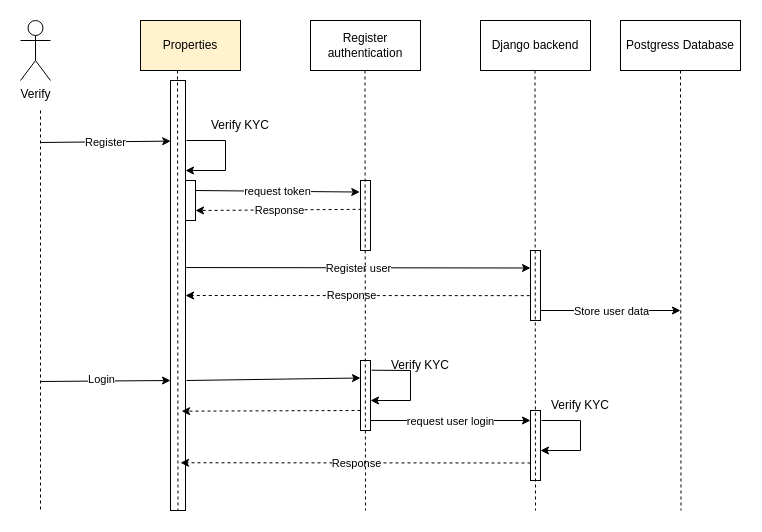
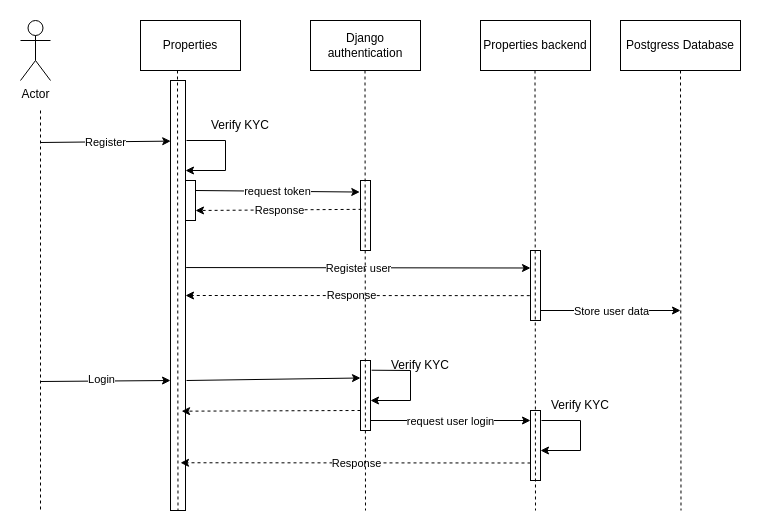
  <mxCell id="0" />
  <mxCell id="1" parent="0" />
- <mxCell id="2" value="Verify" style="shape=umlActor;verticalLabelPosition=bottom;verticalAlign=top;html=1;outlineConnect=0;" parent="1" vertex="1"><mxGeometry x="20" y="20" width="30" height="60" as="geometry" /></mxCell>
- <mxCell id="3" value="Properties" style="rounded=0;whiteSpace=wrap;html=1;fillColor=#fff2cc;" parent="1" vertex="1"><mxGeometry x="140" y="20" width="100" height="50" as="geometry" /></mxCell>
- <mxCell id="4" value="Register authentication" style="rounded=0;whiteSpace=wrap;html=1;" parent="1" vertex="1"><mxGeometry x="310" y="20" width="110" height="50" as="geometry" /></mxCell>
- <mxCell id="5" value="Django backend" style="rounded=0;whiteSpace=wrap;html=1;" parent="1" vertex="1"><mxGeometry x="480" y="20" width="110" height="50" as="geometry" /></mxCell>
+ <mxCell id="2" value="Actor" style="shape=umlActor;verticalLabelPosition=bottom;verticalAlign=top;html=1;outlineConnect=0;" parent="1" vertex="1"><mxGeometry x="20" y="20" width="30" height="60" as="geometry" /></mxCell>
+ <mxCell id="3" value="Properties" style="rounded=0;whiteSpace=wrap;html=1;" parent="1" vertex="1"><mxGeometry x="140" y="20" width="100" height="50" as="geometry" /></mxCell>
+ <mxCell id="4" value="Django authentication" style="rounded=0;whiteSpace=wrap;html=1;" parent="1" vertex="1"><mxGeometry x="310" y="20" width="110" height="50" as="geometry" /></mxCell>
+ <mxCell id="5" value="Properties backend" style="rounded=0;whiteSpace=wrap;html=1;" parent="1" vertex="1"><mxGeometry x="480" y="20" width="110" height="50" as="geometry" /></mxCell>
  <mxCell id="6" value="Postgress Database" style="rounded=0;whiteSpace=wrap;html=1;" parent="1" vertex="1"><mxGeometry x="620" y="20" width="120" height="50" as="geometry" /></mxCell>
  <mxCell id="7" value="" style="rounded=0;whiteSpace=wrap;html=1;" parent="1" vertex="1"><mxGeometry x="170" y="80" width="15" height="430" as="geometry" /></mxCell>
  <mxCell id="8" value="" style="rounded=0;whiteSpace=wrap;html=1;" parent="1" vertex="1"><mxGeometry x="360" y="180" width="10" height="70" as="geometry" /></mxCell>
  <mxCell id="9" value="" style="rounded=0;whiteSpace=wrap;html=1;" parent="1" vertex="1"><mxGeometry x="530" y="250" width="10" height="70" as="geometry" /></mxCell>
  <mxCell id="10" value="" style="endArrow=none;dashed=1;html=1;rounded=0;" parent="1" edge="1"><mxGeometry width="50" height="50" relative="1" as="geometry"><mxPoint x="40" y="110" as="sourcePoint" /><mxPoint x="40" y="510" as="targetPoint" /></mxGeometry></mxCell>
  <mxCell id="11" value="" style="endArrow=classic;html=1;rounded=0;entryX=0.013;entryY=0.141;entryDx=0;entryDy=0;entryPerimeter=0;" parent="1" target="7" edge="1"><mxGeometry width="50" height="50" relative="1" as="geometry"><mxPoint x="40" y="142" as="sourcePoint" /><mxPoint x="170" y="140" as="targetPoint" /></mxGeometry></mxCell>
  <mxCell id="12" value="Register" style="edgeLabel;html=1;align=center;verticalAlign=middle;resizable=0;points=[];" parent="11" vertex="1" connectable="0"><mxGeometry relative="1" as="geometry"><mxPoint as="offset" /></mxGeometry></mxCell>
  <mxCell id="13" value="" style="rounded=0;whiteSpace=wrap;html=1;" parent="1" vertex="1"><mxGeometry x="185" y="180" width="10" height="40" as="geometry" /></mxCell>
  <mxCell id="14" value="" style="endArrow=classic;html=1;rounded=0;exitX=1;exitY=0.25;exitDx=0;exitDy=0;entryX=-0.072;entryY=0.165;entryDx=0;entryDy=0;entryPerimeter=0;" parent="1" source="13" target="8" edge="1"><mxGeometry width="50" height="50" relative="1" as="geometry"><mxPoint x="290" y="280" as="sourcePoint" /><mxPoint x="260" y="170" as="targetPoint" /></mxGeometry></mxCell>
  <mxCell id="15" value="request token" style="edgeLabel;html=1;align=center;verticalAlign=middle;resizable=0;points=[];" parent="14" vertex="1" connectable="0"><mxGeometry relative="1" as="geometry"><mxPoint as="offset" /></mxGeometry></mxCell>
  <mxCell id="16" value="" style="endArrow=classic;html=1;rounded=0;entryX=1;entryY=0.75;entryDx=0;entryDy=0;exitX=0.11;exitY=0.412;exitDx=0;exitDy=0;exitPerimeter=0;dashed=1;" parent="1" source="8" target="13" edge="1"><mxGeometry width="50" height="50" relative="1" as="geometry"><mxPoint x="350" y="200" as="sourcePoint" /><mxPoint x="369" y="202" as="targetPoint" /></mxGeometry></mxCell>
  <mxCell id="17" value="Response" style="edgeLabel;html=1;align=center;verticalAlign=middle;resizable=0;points=[];" parent="16" vertex="1" connectable="0"><mxGeometry relative="1" as="geometry"><mxPoint as="offset" /></mxGeometry></mxCell>
  <mxCell id="18" value="" style="endArrow=classic;html=1;rounded=0;entryX=0;entryY=0.25;entryDx=0;entryDy=0;exitX=1.043;exitY=0.435;exitDx=0;exitDy=0;exitPerimeter=0;" parent="1" source="7" target="9" edge="1"><mxGeometry width="50" height="50" relative="1" as="geometry"><mxPoint x="190" y="270" as="sourcePoint" /><mxPoint x="535" y="270" as="targetPoint" /></mxGeometry></mxCell>
  <mxCell id="19" value="Register user" style="edgeLabel;html=1;align=center;verticalAlign=middle;resizable=0;points=[];" parent="18" vertex="1" connectable="0"><mxGeometry relative="1" as="geometry"><mxPoint as="offset" /></mxGeometry></mxCell>
  <mxCell id="20" value="" style="endArrow=classic;html=1;rounded=0;entryX=1;entryY=0.5;entryDx=0;entryDy=0;exitX=-0.072;exitY=0.645;exitDx=0;exitDy=0;exitPerimeter=0;dashed=1;" parent="1" source="9" target="7" edge="1"><mxGeometry width="50" height="50" relative="1" as="geometry"><mxPoint x="480" y="325.455" as="sourcePoint" /><mxPoint x="540" y="278" as="targetPoint" /></mxGeometry></mxCell>
  <mxCell id="21" value="Response" style="edgeLabel;html=1;align=center;verticalAlign=middle;resizable=0;points=[];" parent="20" vertex="1" connectable="0"><mxGeometry x="0.038" y="-1" relative="1" as="geometry"><mxPoint as="offset" /></mxGeometry></mxCell>
  <mxCell id="22" value="" style="endArrow=classic;html=1;rounded=0;exitX=1;exitY=0.25;exitDx=0;exitDy=0;" parent="1" edge="1"><mxGeometry width="50" height="50" relative="1" as="geometry"><mxPoint x="540" y="310" as="sourcePoint" /><mxPoint x="680" y="310" as="targetPoint" /></mxGeometry></mxCell>
  <mxCell id="23" value="Store user data" style="edgeLabel;html=1;align=center;verticalAlign=middle;resizable=0;points=[];" parent="22" vertex="1" connectable="0"><mxGeometry relative="1" as="geometry"><mxPoint as="offset" /></mxGeometry></mxCell>
  <mxCell id="24" value="" style="endArrow=classic;html=1;rounded=0;entryX=0.013;entryY=0.141;entryDx=0;entryDy=0;entryPerimeter=0;" parent="1" edge="1"><mxGeometry width="50" height="50" relative="1" as="geometry"><mxPoint x="40" y="381" as="sourcePoint" /><mxPoint x="170" y="380" as="targetPoint" /></mxGeometry></mxCell>
  <mxCell id="25" value="Login" style="edgeLabel;html=1;align=center;verticalAlign=middle;resizable=0;points=[];" parent="24" vertex="1" connectable="0"><mxGeometry x="-0.061" y="2" relative="1" as="geometry"><mxPoint as="offset" /></mxGeometry></mxCell>
  <mxCell id="26" value="" style="rounded=0;whiteSpace=wrap;html=1;" parent="1" vertex="1"><mxGeometry x="530" y="410" width="10" height="70" as="geometry" /></mxCell>
  <mxCell id="27" value="" style="endArrow=classic;html=1;rounded=0;exitX=1.043;exitY=0.435;exitDx=0;exitDy=0;exitPerimeter=0;entryX=0;entryY=0.25;entryDx=0;entryDy=0;" parent="1" target="28" edge="1"><mxGeometry width="50" height="50" relative="1" as="geometry"><mxPoint x="186" y="380" as="sourcePoint" /><mxPoint x="340" y="400" as="targetPoint" /></mxGeometry></mxCell>
  <mxCell id="28" value="" style="rounded=0;whiteSpace=wrap;html=1;" parent="1" vertex="1"><mxGeometry x="360" y="360" width="10" height="70" as="geometry" /></mxCell>
  <mxCell id="29" value="" style="endArrow=classic;html=1;rounded=0;exitX=1;exitY=0.25;exitDx=0;exitDy=0;entryX=0;entryY=0.143;entryDx=0;entryDy=0;entryPerimeter=0;" parent="1" target="26" edge="1"><mxGeometry width="50" height="50" relative="1" as="geometry"><mxPoint x="370" y="420" as="sourcePoint" /><mxPoint x="500" y="420" as="targetPoint" /></mxGeometry></mxCell>
  <mxCell id="30" value="request user login" style="edgeLabel;html=1;align=center;verticalAlign=middle;resizable=0;points=[];" parent="29" vertex="1" connectable="0"><mxGeometry relative="1" as="geometry"><mxPoint as="offset" /></mxGeometry></mxCell>
  <mxCell id="31" value="" style="endArrow=classic;html=1;rounded=0;entryX=0.861;entryY=0.209;entryDx=0;entryDy=0;entryPerimeter=0;exitX=1.11;exitY=0.139;exitDx=0;exitDy=0;exitPerimeter=0;" parent="1" source="28" edge="1"><mxGeometry width="50" height="50" relative="1" as="geometry"><mxPoint x="380" y="372" as="sourcePoint" /><mxPoint x="370" y="400" as="targetPoint" /><Array as="points"><mxPoint x="410" y="370" /><mxPoint x="410" y="400" /></Array></mxGeometry></mxCell>
  <mxCell id="32" value="" style="endArrow=classic;html=1;rounded=0;entryX=0.861;entryY=0.209;entryDx=0;entryDy=0;entryPerimeter=0;exitX=1.11;exitY=0.139;exitDx=0;exitDy=0;exitPerimeter=0;" parent="1" edge="1"><mxGeometry width="50" height="50" relative="1" as="geometry"><mxPoint x="541" y="420" as="sourcePoint" /><mxPoint x="540" y="450" as="targetPoint" /><Array as="points"><mxPoint x="580" y="420" /><mxPoint x="580" y="450" /></Array></mxGeometry></mxCell>
  <mxCell id="33" value="" style="endArrow=classic;html=1;rounded=0;exitX=0;exitY=0.75;exitDx=0;exitDy=0;entryX=0.667;entryY=0.889;entryDx=0;entryDy=0;entryPerimeter=0;dashed=1;" parent="1" source="26" target="7" edge="1"><mxGeometry width="50" height="50" relative="1" as="geometry"><mxPoint x="526.63" y="462.5" as="sourcePoint" /><mxPoint x="185.005" y="462.27" as="targetPoint" /></mxGeometry></mxCell>
  <mxCell id="34" value="Response" style="edgeLabel;html=1;align=center;verticalAlign=middle;resizable=0;points=[];" parent="33" vertex="1" connectable="0"><mxGeometry relative="1" as="geometry"><mxPoint as="offset" /></mxGeometry></mxCell>
  <mxCell id="35" value="" style="endArrow=classic;html=1;rounded=0;entryX=0.74;entryY=0.769;entryDx=0;entryDy=0;entryPerimeter=0;dashed=1;" parent="1" target="7" edge="1"><mxGeometry width="50" height="50" relative="1" as="geometry"><mxPoint x="360" y="410" as="sourcePoint" /><mxPoint x="370" y="388" as="targetPoint" /></mxGeometry></mxCell>
  <mxCell id="36" value="" style="endArrow=classic;html=1;rounded=0;entryX=0.861;entryY=0.209;entryDx=0;entryDy=0;entryPerimeter=0;exitX=1.11;exitY=0.139;exitDx=0;exitDy=0;exitPerimeter=0;" parent="1" edge="1"><mxGeometry width="50" height="50" relative="1" as="geometry"><mxPoint x="186" y="140" as="sourcePoint" /><mxPoint x="185" y="170" as="targetPoint" /><Array as="points"><mxPoint x="225" y="140" /><mxPoint x="225" y="170" /></Array></mxGeometry></mxCell>
  <mxCell id="37" value="Verify KYC" style="text;html=1;align=center;verticalAlign=middle;whiteSpace=wrap;rounded=0;" parent="1" vertex="1"><mxGeometry x="200" y="110" width="80" height="30" as="geometry" /></mxCell>
  <mxCell id="38" value="Verify KYC" style="text;html=1;align=center;verticalAlign=middle;whiteSpace=wrap;rounded=0;" parent="1" vertex="1"><mxGeometry x="380" y="350" width="80" height="30" as="geometry" /></mxCell>
  <mxCell id="39" value="" style="endArrow=none;dashed=1;html=1;rounded=0;" parent="1" edge="1"><mxGeometry width="50" height="50" relative="1" as="geometry"><mxPoint x="364.5" y="70" as="sourcePoint" /><mxPoint x="365" y="510" as="targetPoint" /></mxGeometry></mxCell>
  <mxCell id="40" value="" style="endArrow=none;dashed=1;html=1;rounded=0;" parent="1" edge="1"><mxGeometry width="50" height="50" relative="1" as="geometry"><mxPoint x="177" y="70" as="sourcePoint" /><mxPoint x="177.5" y="510" as="targetPoint" /></mxGeometry></mxCell>
  <mxCell id="41" value="" style="endArrow=none;dashed=1;html=1;rounded=0;" parent="1" edge="1"><mxGeometry width="50" height="50" relative="1" as="geometry"><mxPoint x="534.5" y="70" as="sourcePoint" /><mxPoint x="535" y="510" as="targetPoint" /></mxGeometry></mxCell>
  <mxCell id="42" value="" style="endArrow=none;dashed=1;html=1;rounded=0;" parent="1" edge="1"><mxGeometry width="50" height="50" relative="1" as="geometry"><mxPoint x="680" y="70" as="sourcePoint" /><mxPoint x="680.5" y="510" as="targetPoint" /></mxGeometry></mxCell>
  <mxCell id="43" value="Verify KYC" style="text;html=1;align=center;verticalAlign=middle;whiteSpace=wrap;rounded=0;" parent="1" vertex="1"><mxGeometry x="540" y="390" width="80" height="30" as="geometry" /></mxCell>
